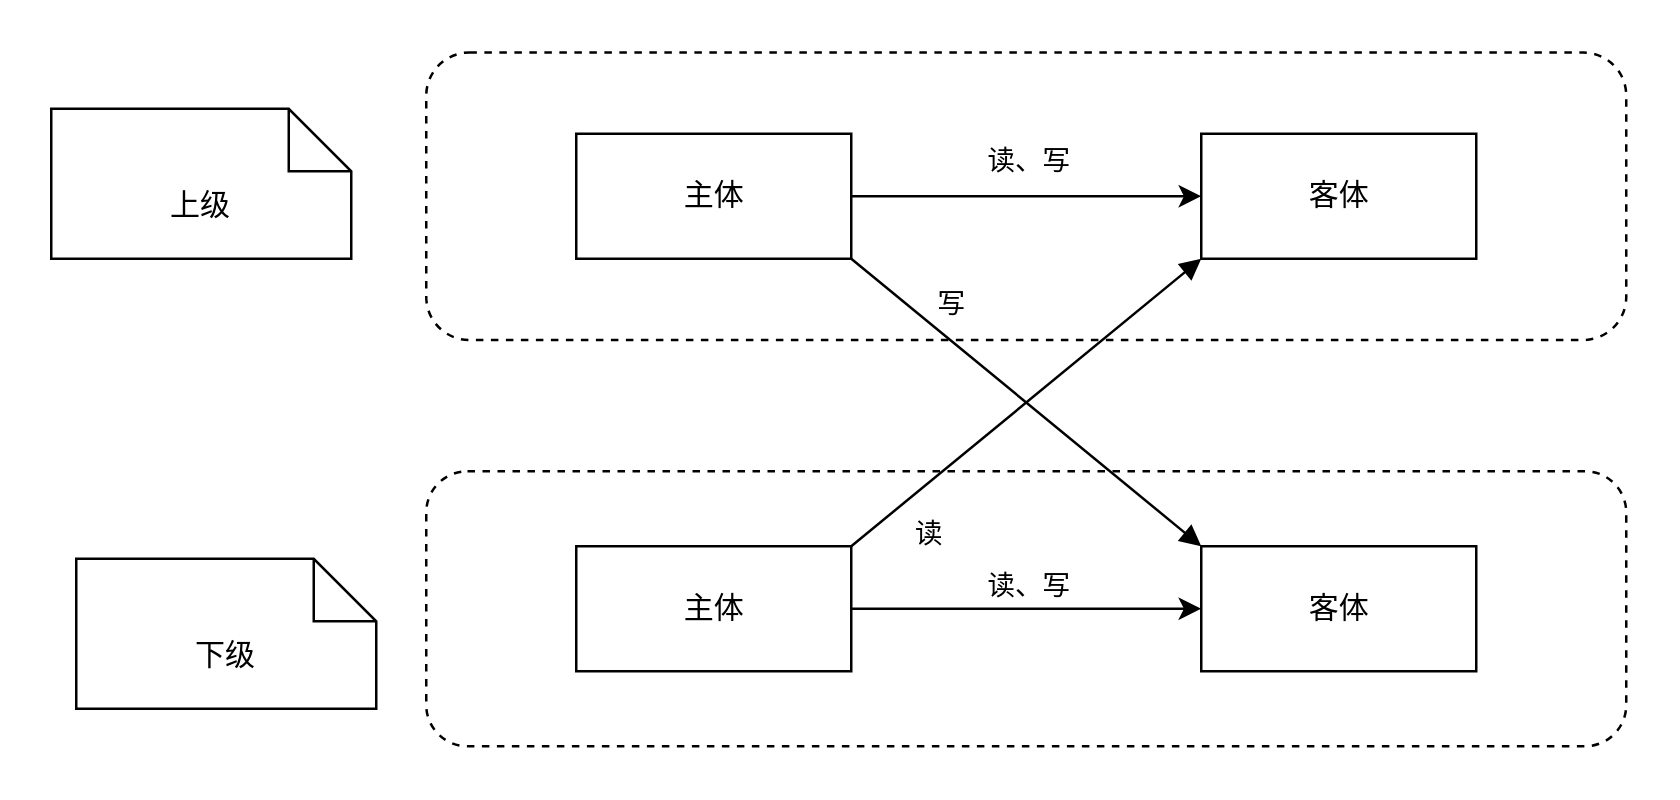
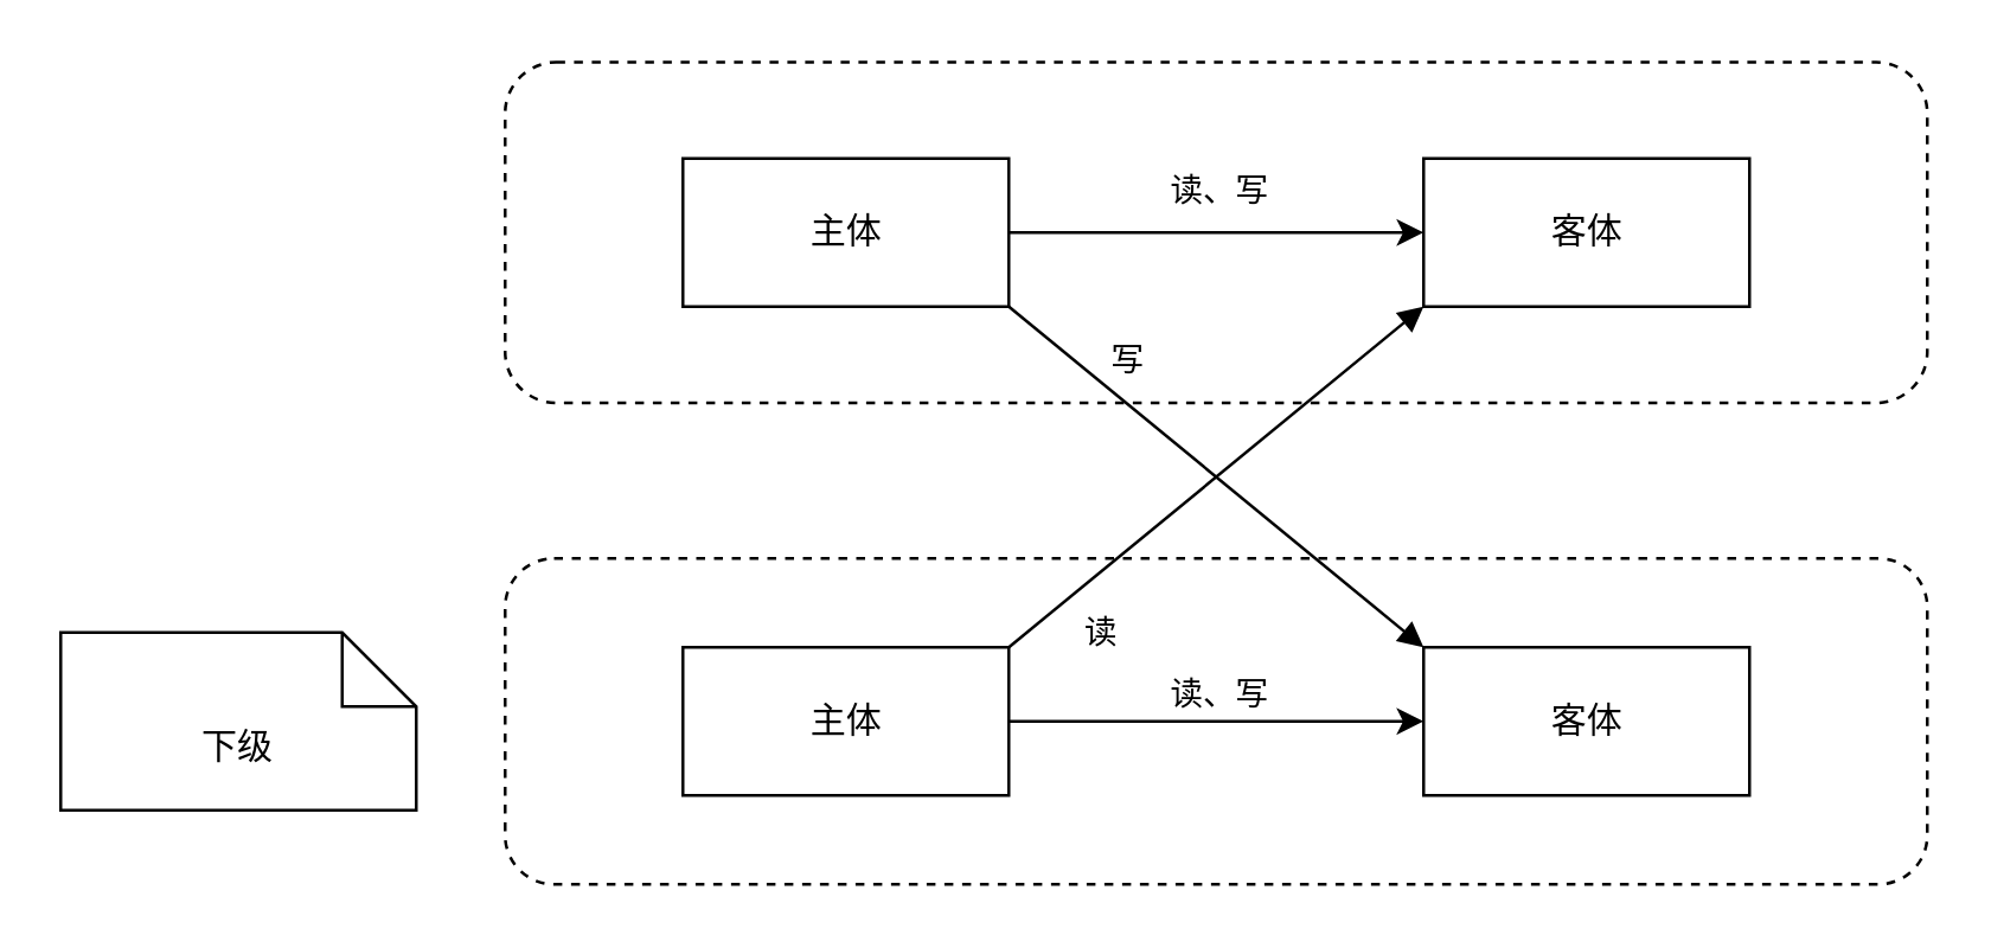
  <mxCell id="0" />
  <mxCell id="1" parent="0" />
  <mxCell id="2" value="" style="rounded=1;whiteSpace=wrap;html=1;dashed=1;" vertex="1" parent="1"><mxGeometry x="170" y="20.5" width="480" height="115" as="geometry" /></mxCell>
  <mxCell id="3" value="" style="edgeStyle=orthogonalEdgeStyle;rounded=0;orthogonalLoop=1;jettySize=auto;html=1;" edge="1" parent="1" source="5" target="6"><mxGeometry relative="1" as="geometry" /></mxCell>
  <mxCell id="4" value="读、写" style="edgeLabel;html=1;align=center;verticalAlign=middle;resizable=0;points=[];" vertex="1" connectable="0" parent="3"><mxGeometry x="-0.183" y="-1" relative="1" as="geometry"><mxPoint x="13" y="-16" as="offset" /></mxGeometry></mxCell>
  <mxCell id="5" value="主体" style="html=1;" vertex="1" parent="1"><mxGeometry x="230" y="53" width="110" height="50" as="geometry" /></mxCell>
  <mxCell id="6" value="客体" style="html=1;" vertex="1" parent="1"><mxGeometry x="480" y="53" width="110" height="50" as="geometry" /></mxCell>
- <mxCell id="7" value="上级" style="shape=note2;boundedLbl=1;whiteSpace=wrap;html=1;size=25;verticalAlign=top;align=center;" vertex="1" parent="1"><mxGeometry x="20" y="43" width="120" height="60" as="geometry" /></mxCell>
- <mxCell id="8" value="下级" style="shape=note2;boundedLbl=1;whiteSpace=wrap;html=1;size=25;verticalAlign=top;align=center;" vertex="1" parent="1"><mxGeometry x="30" y="223" width="120" height="60" as="geometry" /></mxCell>
+ <mxCell id="8" value="下级" style="shape=note2;boundedLbl=1;whiteSpace=wrap;html=1;size=25;verticalAlign=top;align=center;" vertex="1" parent="1"><mxGeometry x="20" y="213" width="120" height="60" as="geometry" /></mxCell>
  <mxCell id="9" value="" style="rounded=1;whiteSpace=wrap;html=1;dashed=1;" vertex="1" parent="1"><mxGeometry x="170" y="188" width="480" height="110" as="geometry" /></mxCell>
  <mxCell id="10" value="" style="edgeStyle=orthogonalEdgeStyle;rounded=0;orthogonalLoop=1;jettySize=auto;html=1;" edge="1" parent="1" source="12" target="13"><mxGeometry relative="1" as="geometry" /></mxCell>
  <mxCell id="11" value="读、写" style="edgeLabel;html=1;align=center;verticalAlign=middle;resizable=0;points=[];" vertex="1" connectable="0" parent="10"><mxGeometry x="-0.169" y="1" relative="1" as="geometry"><mxPoint x="12" y="-9" as="offset" /></mxGeometry></mxCell>
  <mxCell id="12" value="主体" style="html=1;" vertex="1" parent="1"><mxGeometry x="230" y="218" width="110" height="50" as="geometry" /></mxCell>
  <mxCell id="13" value="客体" style="html=1;" vertex="1" parent="1"><mxGeometry x="480" y="218" width="110" height="50" as="geometry" /></mxCell>
  <mxCell id="14" value="" style="html=1;verticalAlign=bottom;endArrow=block;exitX=1;exitY=1;exitDx=0;exitDy=0;entryX=0;entryY=0;entryDx=0;entryDy=0;" edge="1" parent="1" source="5" target="13"><mxGeometry width="80" relative="1" as="geometry"><mxPoint x="410" y="193" as="sourcePoint" /><mxPoint x="490" y="193" as="targetPoint" /></mxGeometry></mxCell>
  <mxCell id="15" value="写" style="edgeLabel;html=1;align=center;verticalAlign=middle;resizable=0;points=[];" vertex="1" connectable="0" parent="14"><mxGeometry x="-0.697" relative="1" as="geometry"><mxPoint x="19" as="offset" /></mxGeometry></mxCell>
  <mxCell id="16" value="" style="html=1;verticalAlign=bottom;endArrow=block;exitX=1;exitY=0;exitDx=0;exitDy=0;entryX=0;entryY=1;entryDx=0;entryDy=0;" edge="1" parent="1" source="12" target="6"><mxGeometry width="80" relative="1" as="geometry"><mxPoint x="410" y="193" as="sourcePoint" /><mxPoint x="490" y="193" as="targetPoint" /></mxGeometry></mxCell>
  <mxCell id="17" value="读" style="edgeLabel;html=1;align=center;verticalAlign=middle;resizable=0;points=[];" vertex="1" connectable="0" parent="16"><mxGeometry x="-0.37" relative="1" as="geometry"><mxPoint x="-14" y="31" as="offset" /></mxGeometry></mxCell>
